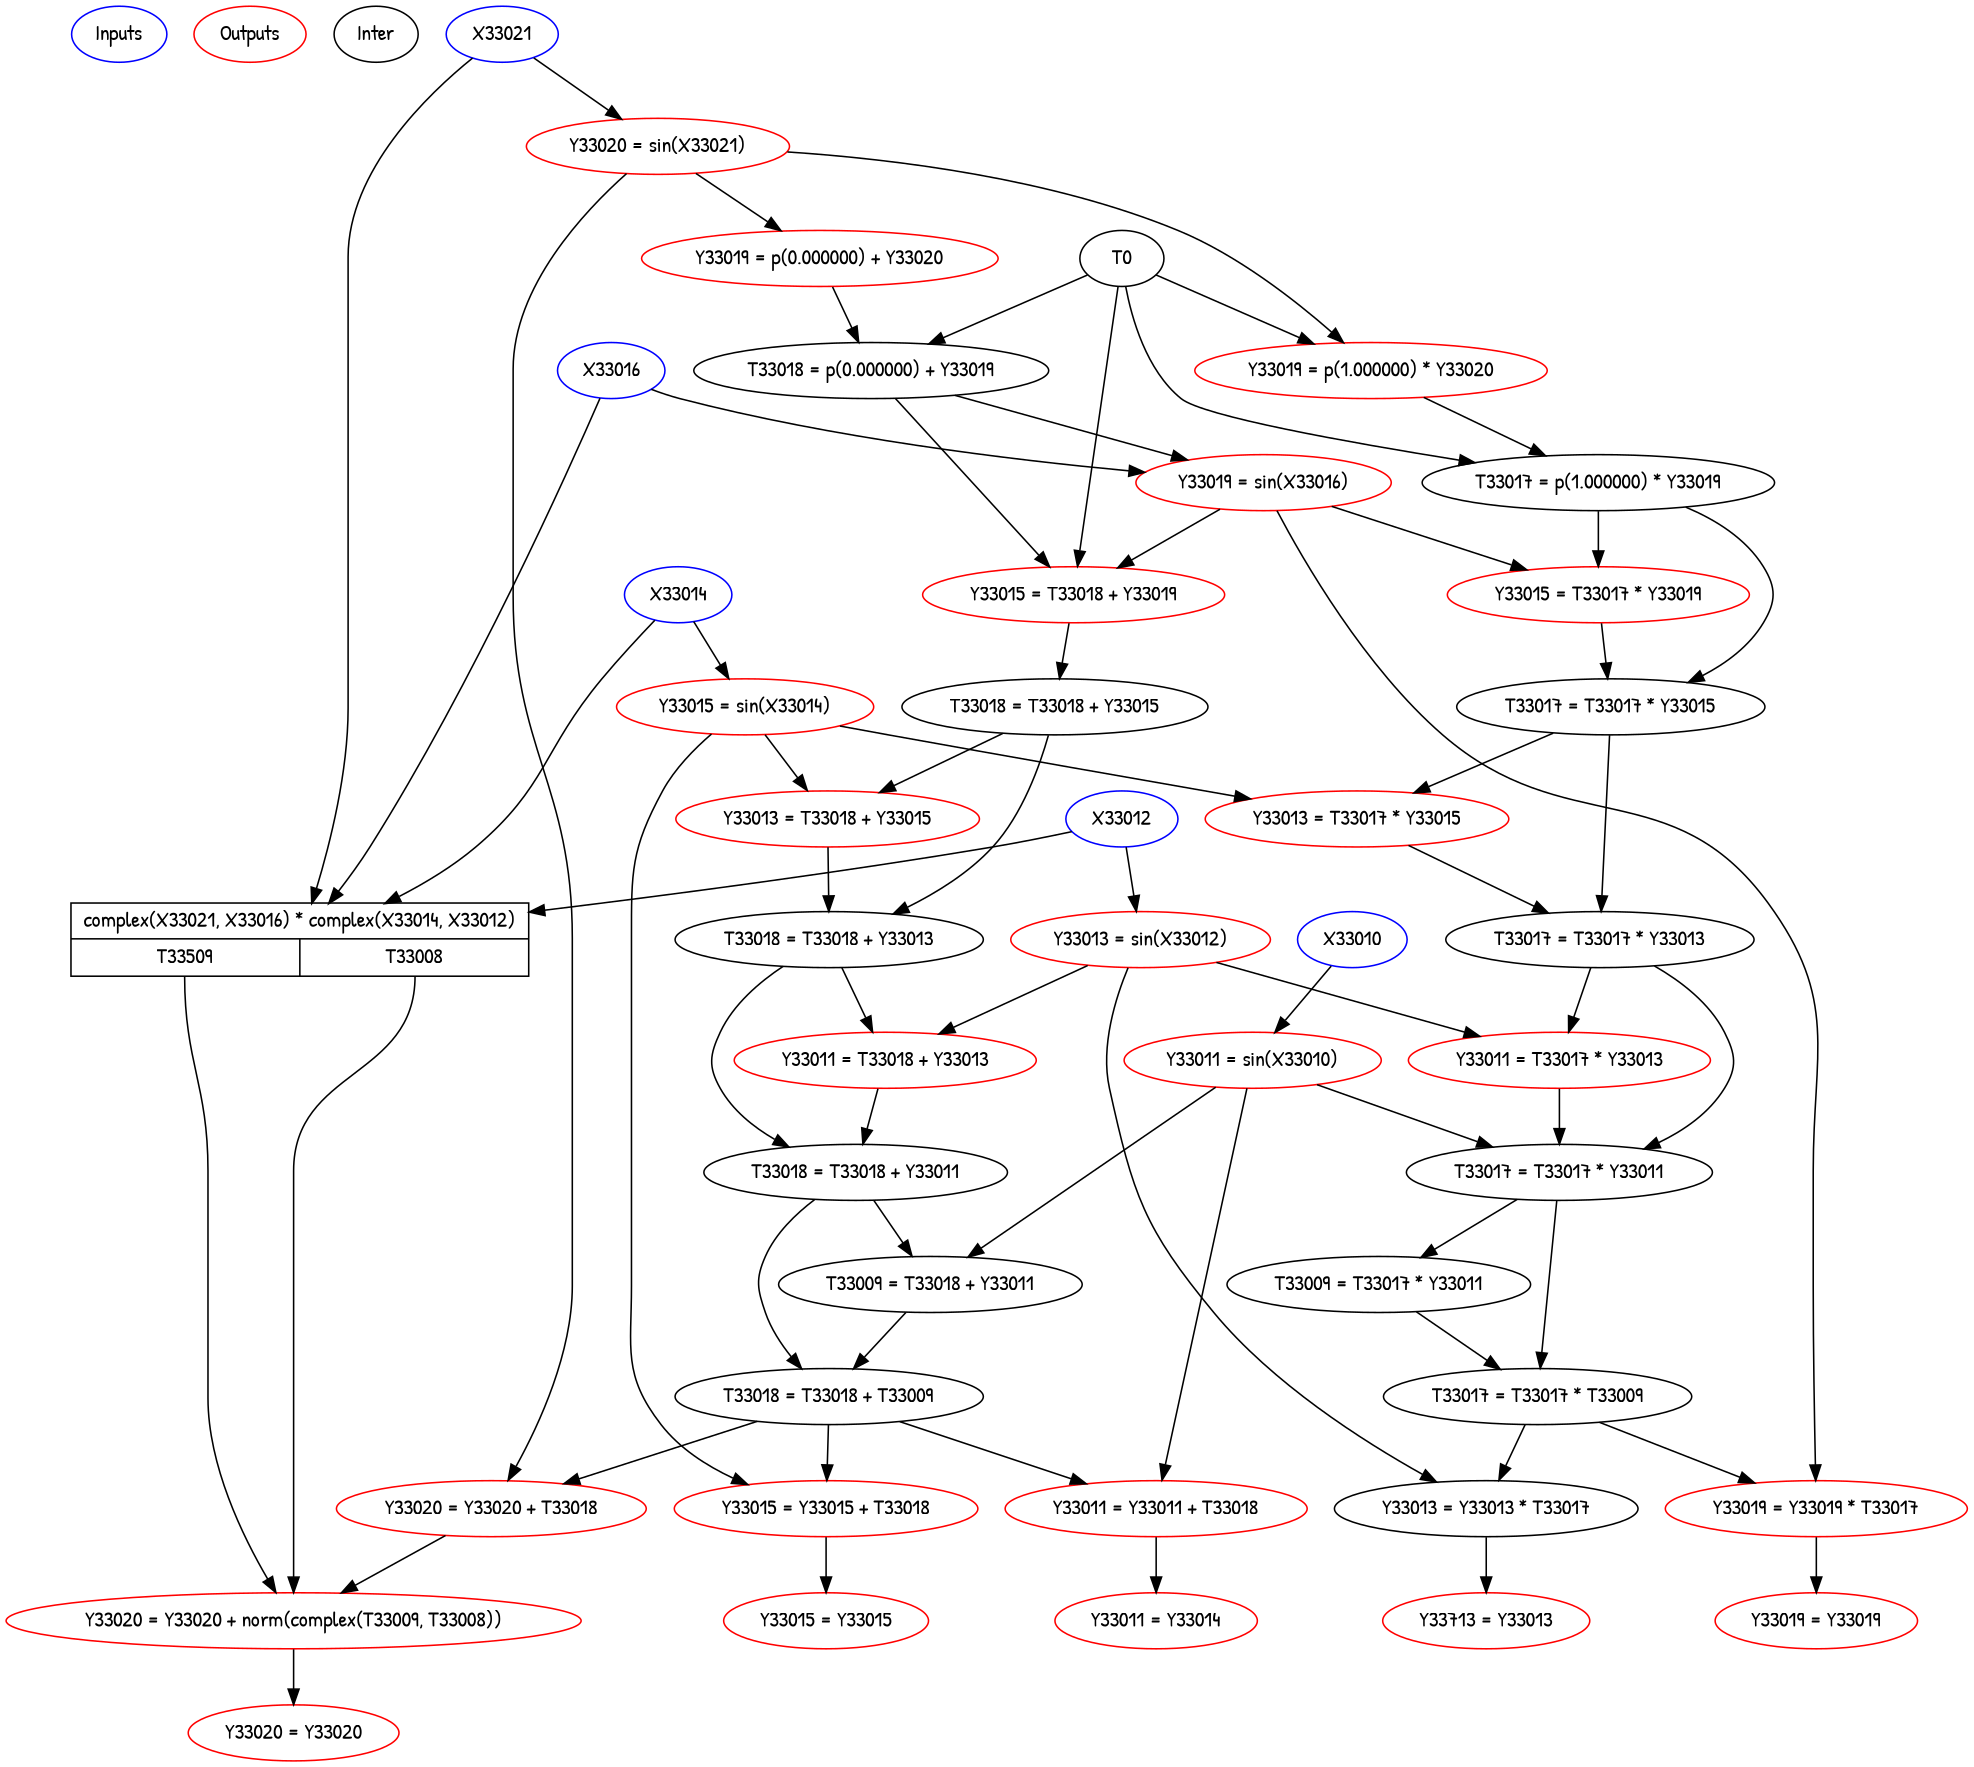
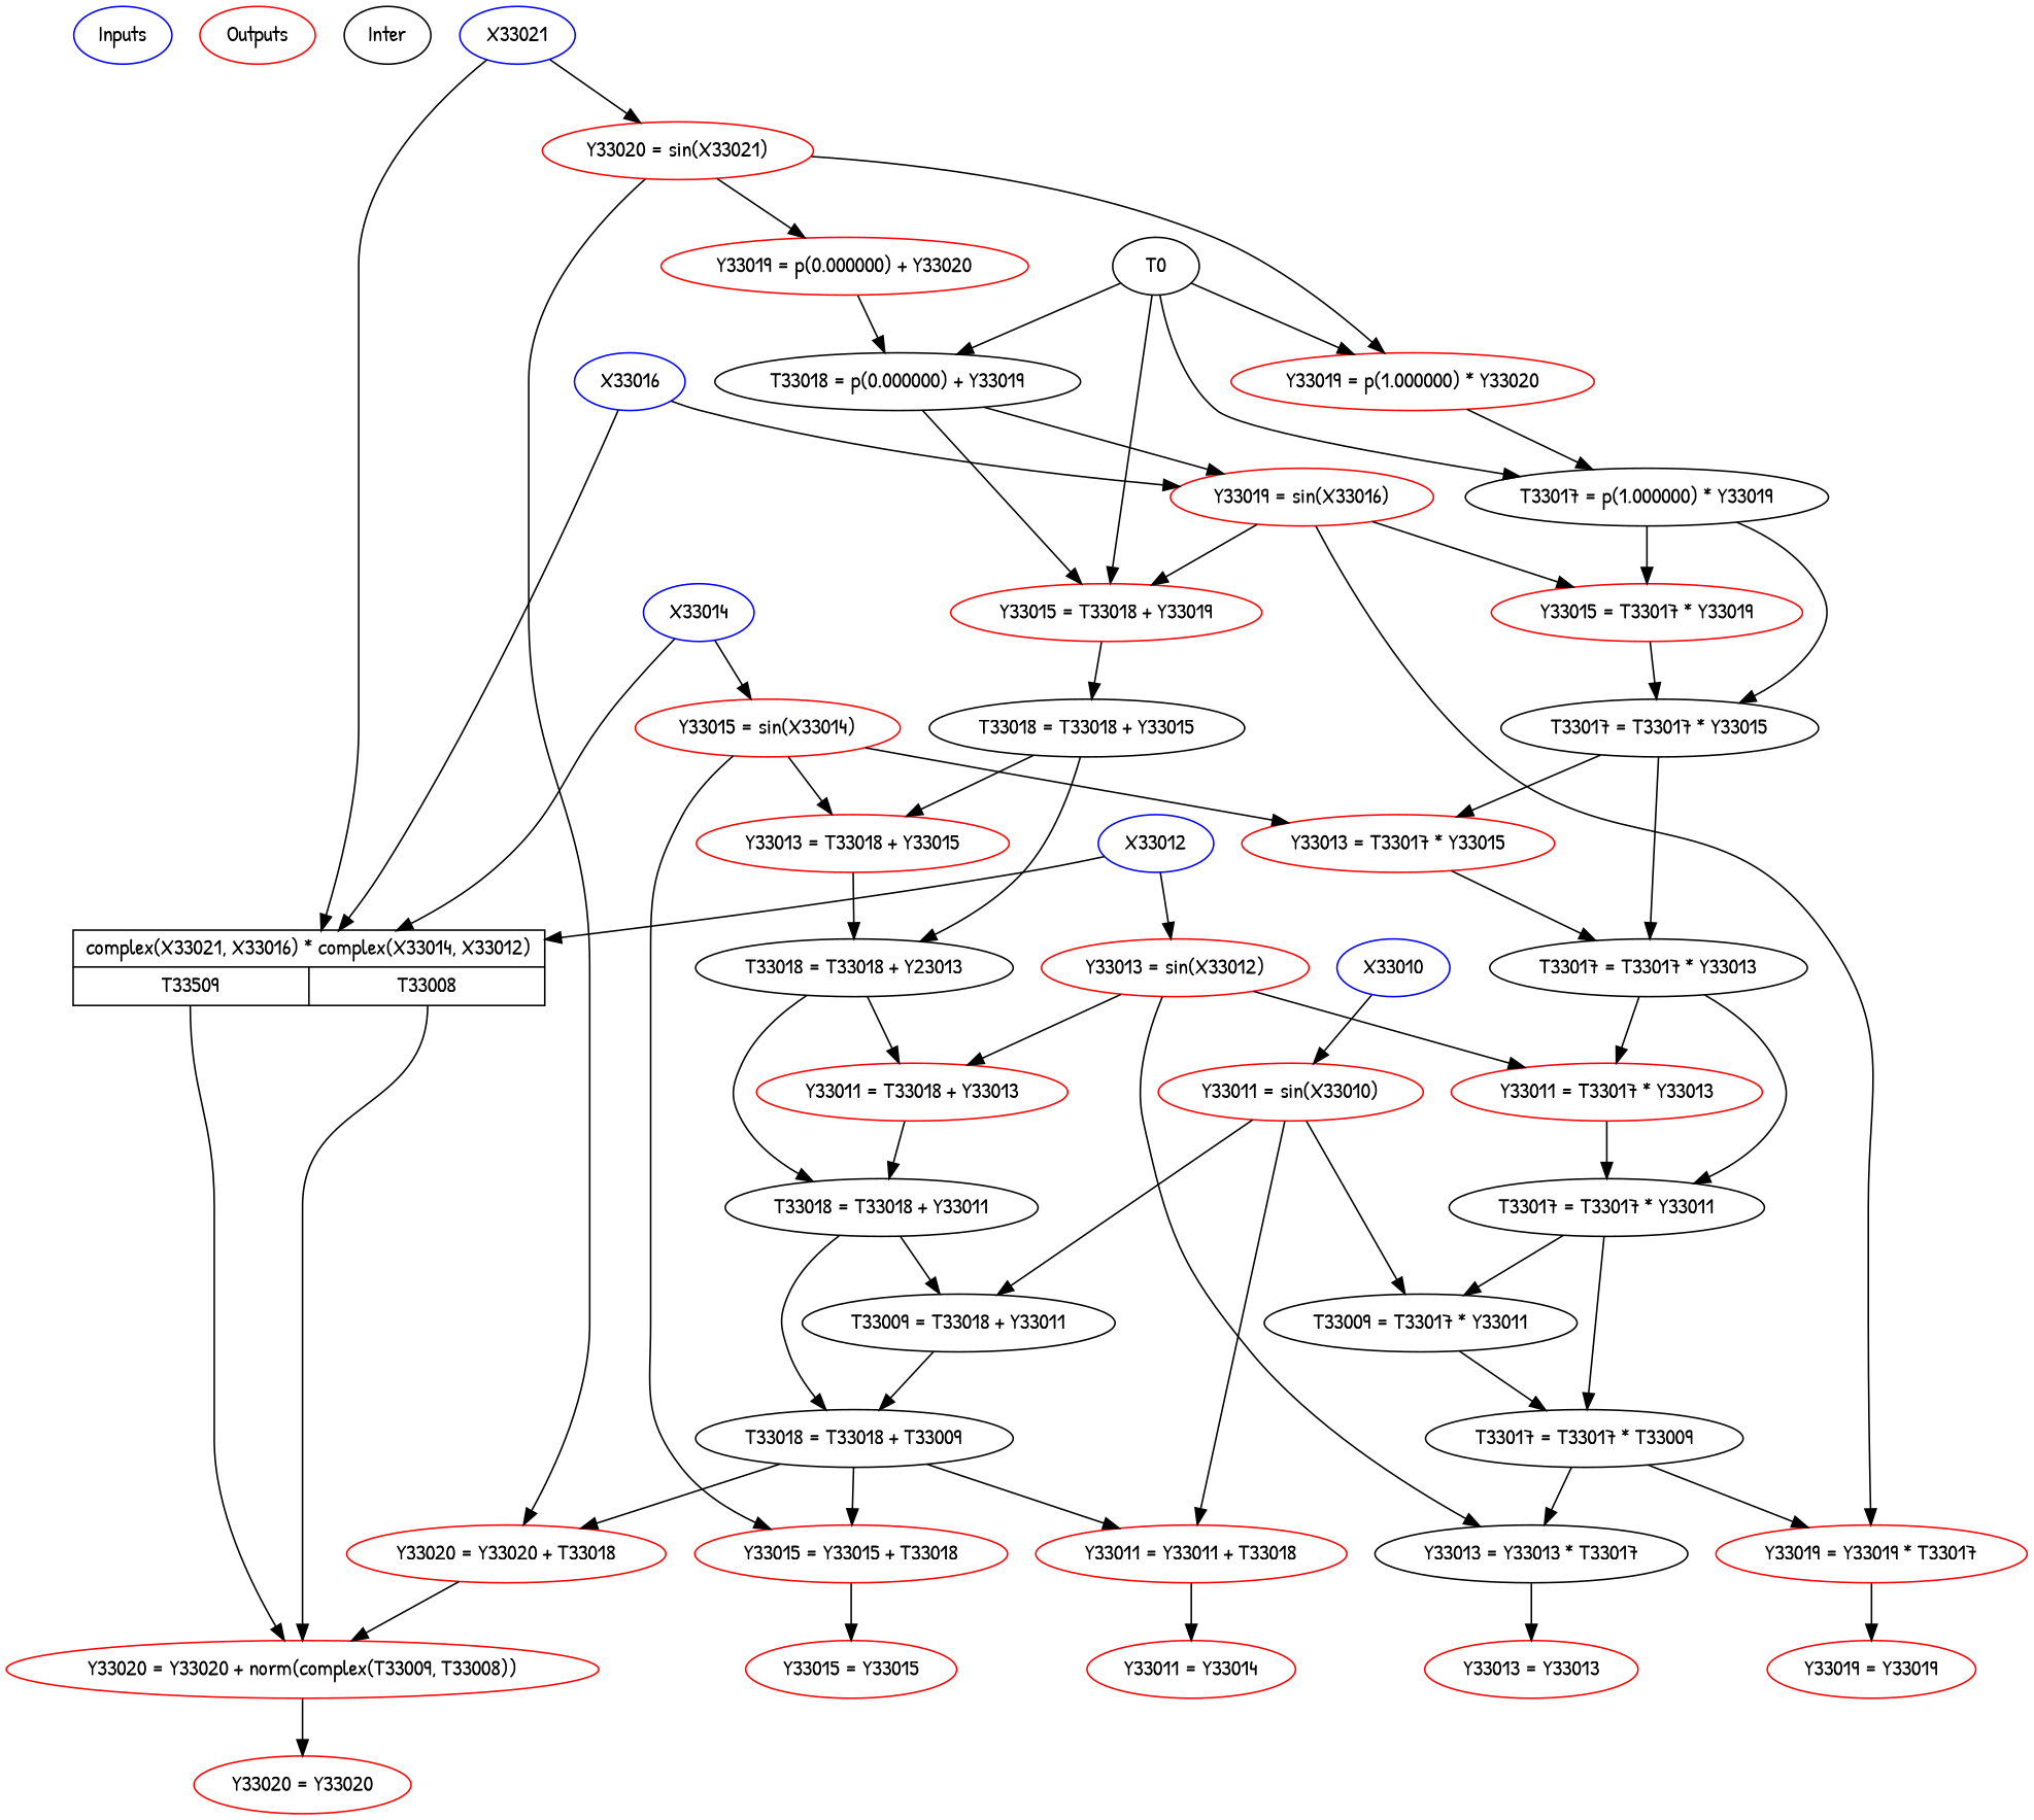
  digraph {
    fontname="Patrick Hand"
    node [color=red fontname="Patrick Hand"]
    edge [fontname="Patrick Hand"]
    n1 [color=blue label=Inputs]
    n2 [label=Outputs]
    n3 [label=Inter color=""]
    n4 [color=blue label=X33021]
    n5 [label="Y33020 = sin(X33021)"]
    n6 [color=black label="{ complex(X33021, X33016) * complex(X33014, X33012) | {<A33009_3> T33509 | <A33008_1> T33008}}" shape=record]
    n7 [label="Y33019 = p(0.000000) + Y33020"]
    n8 [label="Y33019 = p(1.000000) * Y33020"]
    n9 [label="Y33020 = Y33020 + T33018"]
    n10 [label="Y33020 = Y33020 + norm(complex(T33009, T33008))"]
    n11 [color=black label="T33018 = p(0.000000) + Y33019"]
    n12 [color=black label="T33017 = p(1.000000) * Y33019"]
    n13 [color=black label=T0]
    n14 [label="Y33015 = T33018 + Y33019"]
    n15 [label="Y33019 = sin(X33016)"]
    n16 [label="Y33015 = T33017 * Y33019"]
    n17 [color=black label="T33017 = T33017 * Y33015"]
    n18 [color=black label="T33018 = T33018 + Y33015"]
    n19 [label="Y33013 = T33018 + Y33015"]
-   n20 [color=black label="T33018 = T33018 + Y33013"]
+   n20 [color=black label="T33018 = T33018 + Y23013"]
    n21 [label="Y33013 = T33017 * Y33015"]
    n22 [color=black label="T33017 = T33017 * Y33013"]
    n23 [color=blue label=X33016]
    n24 [label="Y33019 = Y33019 * T33017"]
    n25 [label="Y33019 = Y33019"]
    n26 [label="Y33011 = T33018 + Y33013"]
    n27 [color=black label="T33018 = T33018 + Y33011"]
    n28 [label="Y33011 = T33017 * Y33013"]
    n29 [color=black label="T33017 = T33017 * Y33011"]
    n30 [color=blue label=X33014]
    n31 [label="Y33015 = sin(X33014)"]
    n32 [label="Y33015 = Y33015 + T33018"]
    n33 [label="Y33015 = Y33015"]
    n34 [color=black label="T33009 = T33018 + Y33011"]
    n35 [color=black label="T33018 = T33018 + T33009"]
    n36 [color=black label="T33009 = T33017 * Y33011"]
    n37 [color=black label="T33017 = T33017 * T33009"]
    n38 [color=blue label=X33012]
    n39 [label="Y33013 = sin(X33012)"]
    n40 [color=black label="Y33013 = Y33013 * T33017"]
-   n41 [label="Y33713 = Y33013"]
+   n41 [label="Y33013 = Y33013"]
    n42 [label="Y33011 = Y33011 + T33018"]
    n43 [color=blue label=X33010]
    n44 [label="Y33011 = sin(X33010)"]
    n45 [label="Y33011 = Y33014"]
    n46 [label="Y33020 = Y33020"]
    n4 -> n5
    n4 -> n6
    n5 -> n7
    n5 -> n8
    n5 -> n9
    n6 -> n10 [tailport=A33009_3]
    n6 -> n10 [tailport=A33008_1]
    n7 -> n11
    n8 -> n12
    n9 -> n10
    n10 -> n46
    n11 -> n14
    n11 -> n15
    n12 -> n16
    n12 -> n17
    n13 -> n8
    n13 -> n11
    n13 -> n12
    n13 -> n14
    n14 -> n18
    n15 -> n14
    n15 -> n16
    n15 -> n24
    n16 -> n17
    n17 -> n21
    n17 -> n22
    n18 -> n19
    n18 -> n20
    n19 -> n20
    n20 -> n26
    n20 -> n27
    n21 -> n22
    n22 -> n28
    n22 -> n29
    n23 -> n6
    n23 -> n15
    n24 -> n25
    n26 -> n27
    n27 -> n34
    n27 -> n35
    n28 -> n29
    n29 -> n36
    n29 -> n37
    n30 -> n6
    n30 -> n31
    n31 -> n19
    n31 -> n21
    n31 -> n32
    n32 -> n33
    n34 -> n35
    n35 -> n9
    n35 -> n32
    n35 -> n42
    n36 -> n37
    n37 -> n24
    n37 -> n40
    n38 -> n6
    n38 -> n39
    n39 -> n26
    n39 -> n28
    n39 -> n40
    n40 -> n41
    n42 -> n45
    n43 -> n44
    n44 -> n34
-   n44 -> n29
+   n44 -> n36
    n44 -> n42
  }
